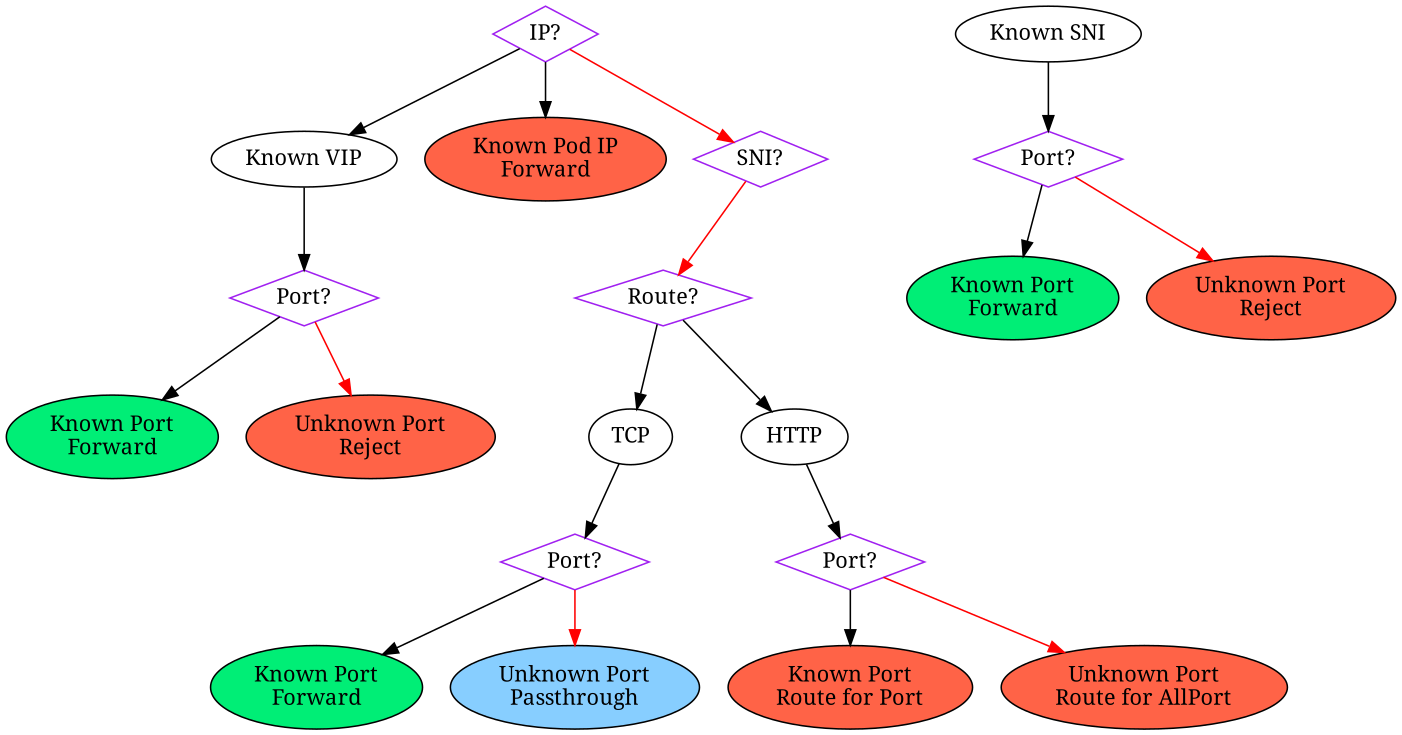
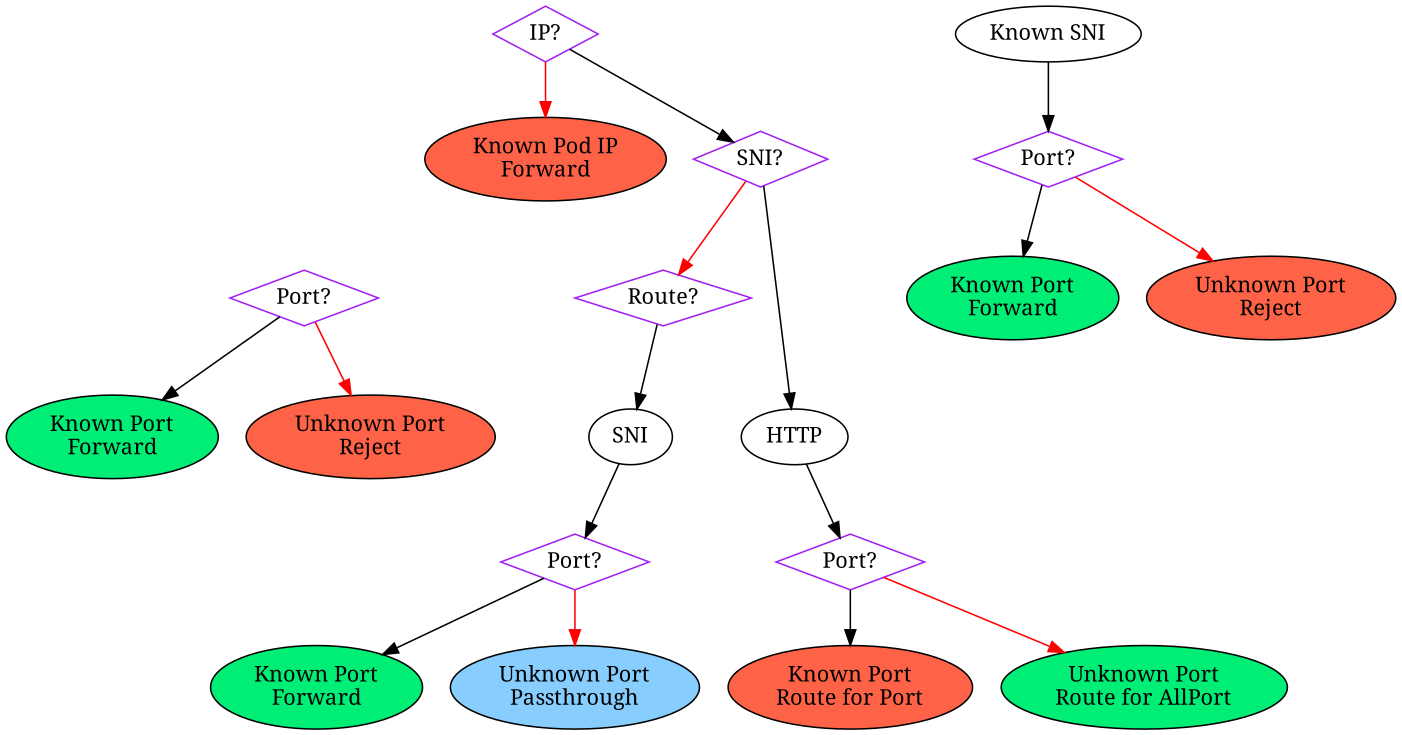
  digraph {
    fontname="Noto Serif"
    node [fontname="Noto Serif"]
    edge [fontname="Noto Serif"]
    "IP?" [color=purple shape=diamond]
-   "Known VIP"
    n3 [fillcolor=tomato label="Known Pod IP\nForward" style=filled]
    "SNI?" [color=purple shape=diamond]
    n5 [color=purple label="Port?" shape=diamond]
    n6 [color=purple label="Route?" shape=diamond]
    n7 [fillcolor=springgreen2 label="Known Port\nForward" style=filled]
    n8 [fillcolor=tomato label="Unknown Port\nReject" style=filled]
    n9 [color=purple label="Port?" shape=diamond]
    "Known SNI"
-   TCP
+   TCP [label=SNI]
    HTTP
    n13 [fillcolor=springgreen2 label="Known Port\nForward" style=filled]
    n14 [fillcolor=tomato label="Unknown Port\nReject" style=filled]
    n15 [color=purple label="Port?" shape=diamond]
    n16 [color=purple label="Port?" shape=diamond]
    n17 [fillcolor=springgreen2 label="Known Port\nForward" style=filled]
    n18 [fillcolor=skyblue1 label="Unknown Port\nPassthrough" style=filled]
    n19 [fillcolor=tomato label="Known Port\nRoute for Port" style=filled]
-   n20 [fillcolor=tomato label="Unknown Port\nRoute for AllPort" style=filled]
-   "IP?" -> "Known VIP"
-   "IP?" -> n3
-   "IP?" -> "SNI?" [color=red]
-   "Known VIP" -> n5
+   n20 [fillcolor=springgreen2 label="Unknown Port\nRoute for AllPort" style=filled]
+   "IP?" -> n3 [color=red]
+   "IP?" -> "SNI?" [color=black]
    "SNI?" -> n6 [color=red]
    n5 -> n7
    n5 -> n8 [color=red]
    n6 -> TCP
-   n6 -> HTTP
+   "SNI?" -> HTTP
    n9 -> n13
    n9 -> n14 [color=red]
    "Known SNI" -> n9
    TCP -> n15
    HTTP -> n16
    n15 -> n17
    n15 -> n18 [color=red]
    n16 -> n19
    n16 -> n20 [color=red]
  }
